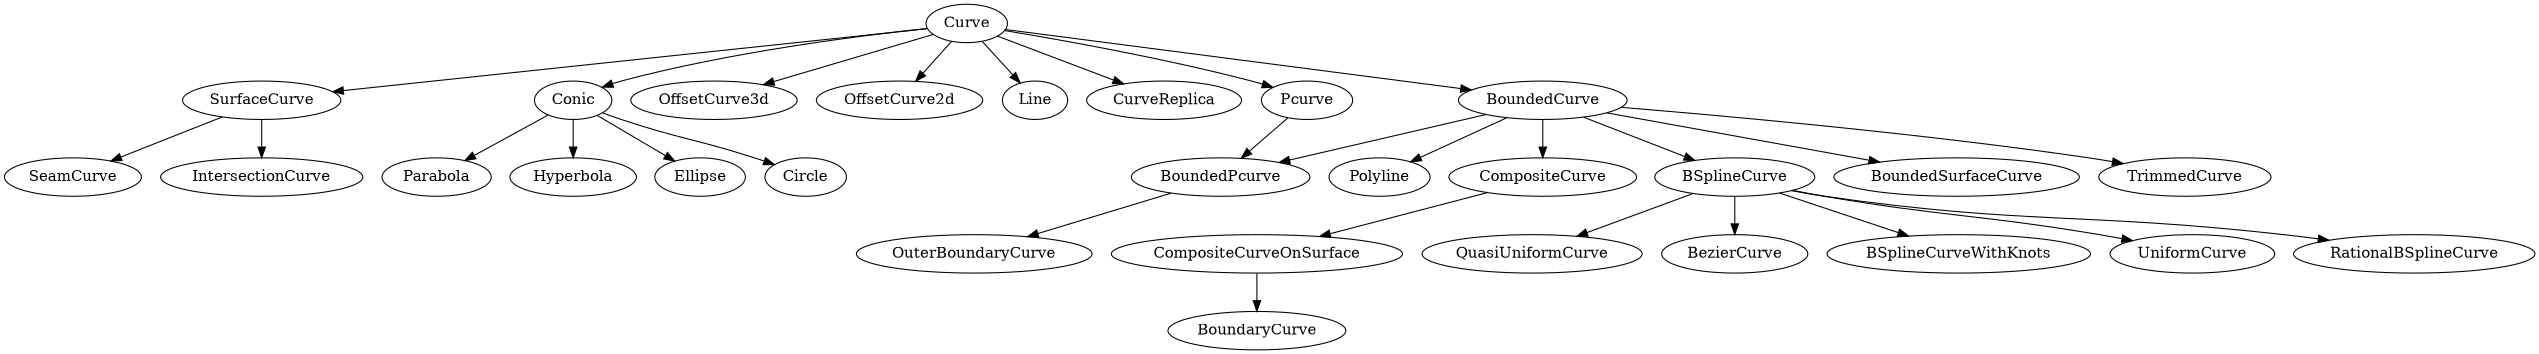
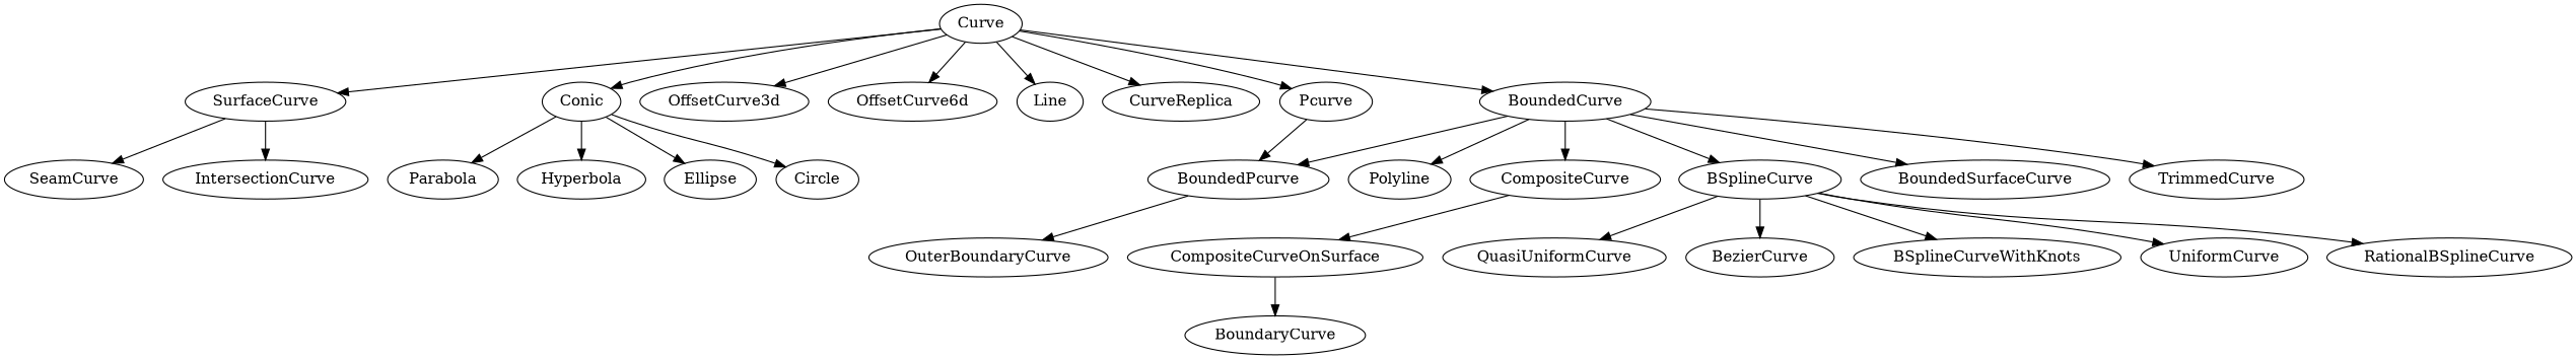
  digraph {
    Curve
    SurfaceCurve
    Pcurve
    OffsetCurve3d
-   OffsetCurve2d
+   OffsetCurve2d [label=OffsetCurve6d]
    Line
    CurveReplica
    Conic
    BoundedCurve
    SeamCurve
    IntersectionCurve
    BoundedPcurve
    Parabola
    Hyperbola
    Ellipse
    Circle
    BoundedSurfaceCurve
    TrimmedCurve
    Polyline
    CompositeCurve
    BSplineCurve
    OuterBoundaryCurve
    CompositeCurveOnSurface
    UniformCurve
    RationalBSplineCurve
    QuasiUniformCurve
    BezierCurve
    BSplineCurveWithKnots
    BoundaryCurve
    Curve -> SurfaceCurve
    Curve -> Pcurve
    Curve -> OffsetCurve3d
    Curve -> OffsetCurve2d
    Curve -> Line
    Curve -> CurveReplica
    Curve -> Conic
    Curve -> BoundedCurve
    SurfaceCurve -> SeamCurve
    SurfaceCurve -> IntersectionCurve
    Pcurve -> BoundedPcurve
    Conic -> Parabola
    Conic -> Hyperbola
    Conic -> Ellipse
    Conic -> Circle
    BoundedCurve -> BoundedPcurve
    BoundedCurve -> BoundedSurfaceCurve
    BoundedCurve -> TrimmedCurve
    BoundedCurve -> Polyline
    BoundedCurve -> CompositeCurve
    BoundedCurve -> BSplineCurve
    BoundedPcurve -> OuterBoundaryCurve
    CompositeCurve -> CompositeCurveOnSurface
    BSplineCurve -> UniformCurve
    BSplineCurve -> RationalBSplineCurve
    BSplineCurve -> QuasiUniformCurve
    BSplineCurve -> BezierCurve
    BSplineCurve -> BSplineCurveWithKnots
    CompositeCurveOnSurface -> BoundaryCurve
  }
